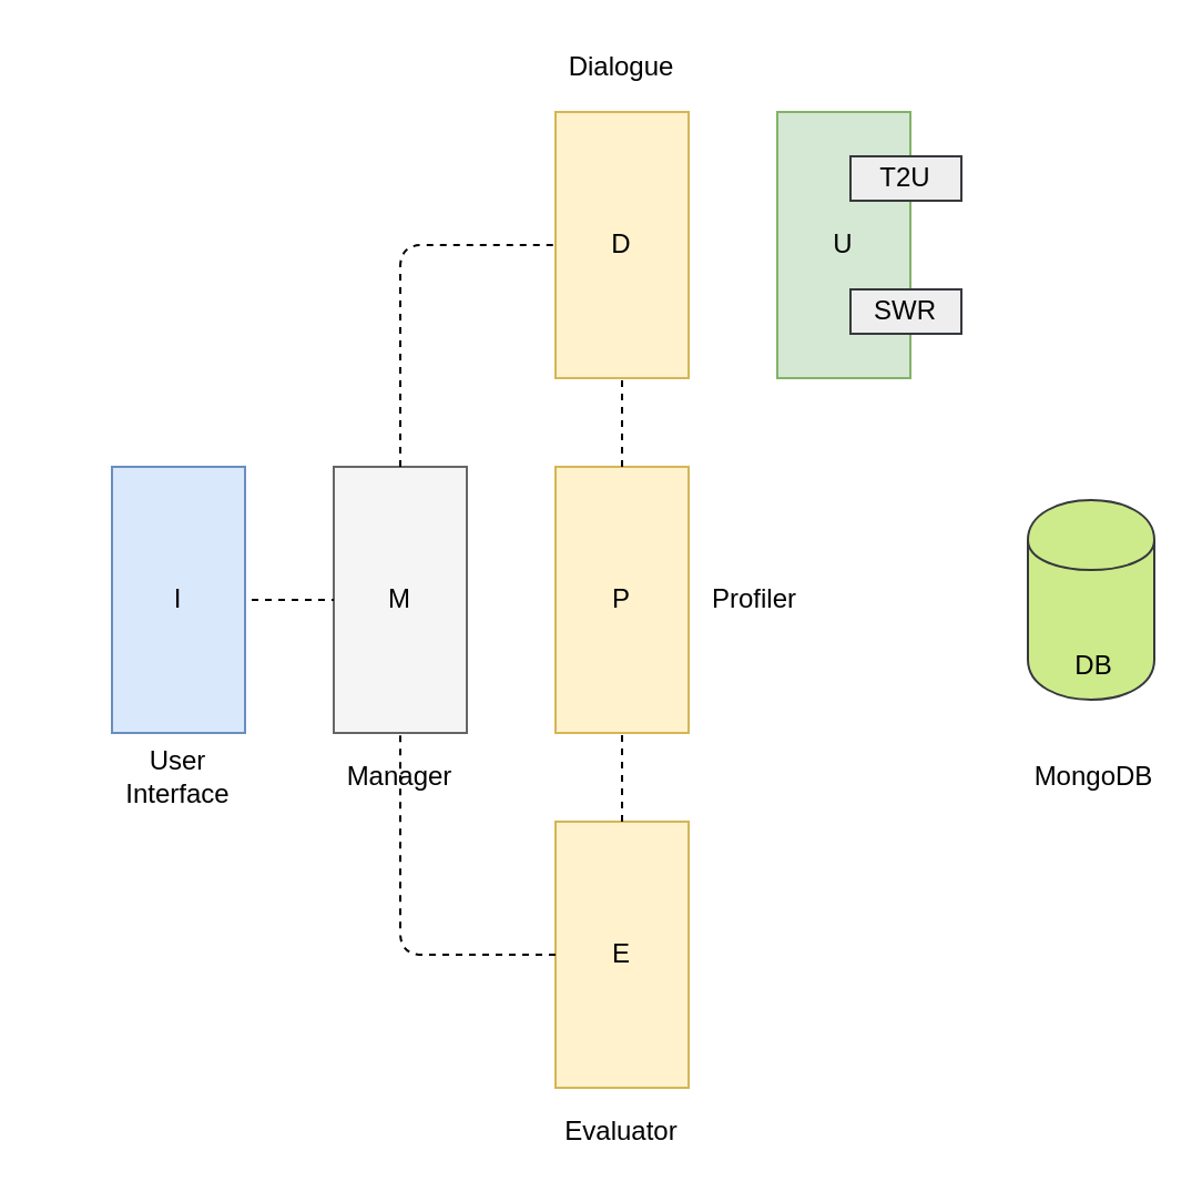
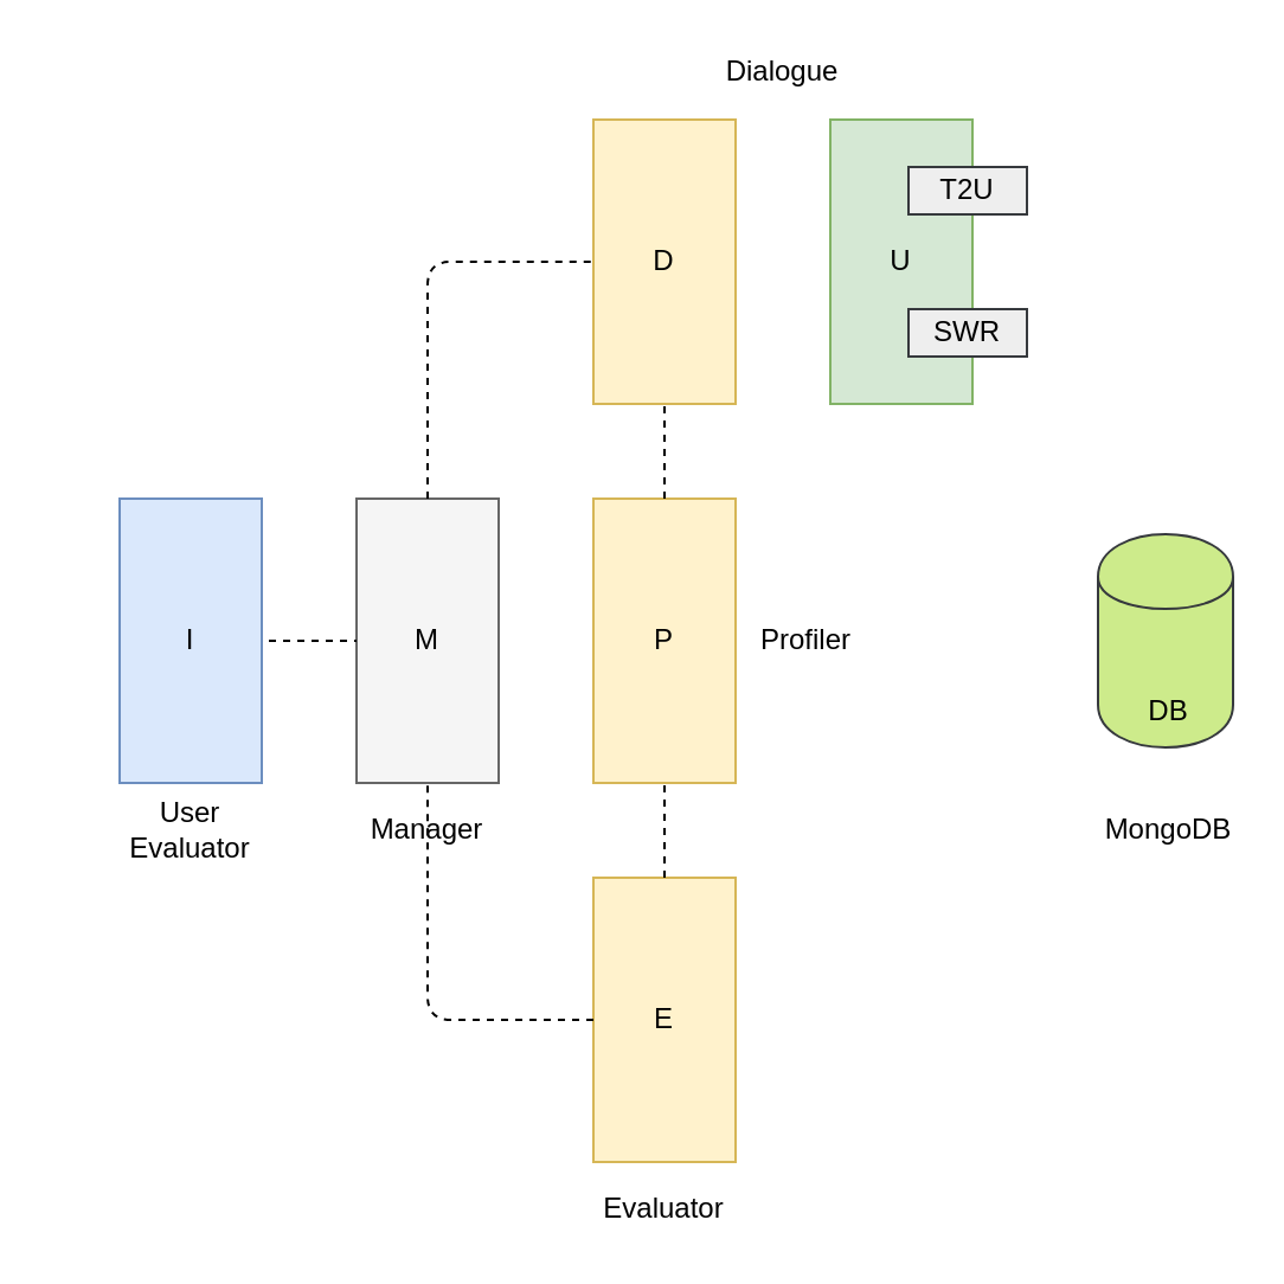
  <mxCell id="0" />
  <mxCell id="1" parent="0" />
  <mxCell id="2" value="" style="shape=cylinder;whiteSpace=wrap;html=1;boundedLbl=1;backgroundOutline=1;fillColor=#cdeb8b;strokeColor=#36393d;" vertex="1" parent="1"><mxGeometry x="463" y="225" width="57" height="90" as="geometry" /></mxCell>
  <mxCell id="3" value="" style="rounded=0;whiteSpace=wrap;html=1;rotation=90;fillColor=#dae8fc;strokeColor=#6c8ebf;" vertex="1" parent="1"><mxGeometry x="20" y="240" width="120" height="60" as="geometry" /></mxCell>
  <mxCell id="4" value="" style="rounded=0;whiteSpace=wrap;html=1;rotation=90;fillColor=#f5f5f5;strokeColor=#666666;fontColor=#333333;" vertex="1" parent="1"><mxGeometry x="120" y="240" width="120" height="60" as="geometry" /></mxCell>
  <mxCell id="5" value="" style="rounded=0;whiteSpace=wrap;html=1;rotation=90;fillColor=#fff2cc;strokeColor=#d6b656;" vertex="1" parent="1"><mxGeometry x="220" y="240" width="120" height="60" as="geometry" /></mxCell>
  <mxCell id="6" value="" style="rounded=0;whiteSpace=wrap;html=1;rotation=90;fillColor=#fff2cc;strokeColor=#d6b656;" vertex="1" parent="1"><mxGeometry x="220" y="80" width="120" height="60" as="geometry" /></mxCell>
  <mxCell id="7" value="" style="rounded=0;whiteSpace=wrap;html=1;rotation=90;fillColor=#fff2cc;strokeColor=#d6b656;" vertex="1" parent="1"><mxGeometry x="220" y="400" width="120" height="60" as="geometry" /></mxCell>
  <mxCell id="8" value="" style="rounded=0;whiteSpace=wrap;html=1;rotation=90;fillColor=#d5e8d4;strokeColor=#82b366;" vertex="1" parent="1"><mxGeometry x="320" y="80" width="120" height="60" as="geometry" /></mxCell>
  <mxCell id="9" value="I" style="text;html=1;strokeColor=none;fillColor=none;align=center;verticalAlign=middle;whiteSpace=wrap;rounded=0;" vertex="1" parent="1"><mxGeometry x="60" y="260" width="40" height="20" as="geometry" /></mxCell>
  <mxCell id="10" value="M" style="text;html=1;strokeColor=none;fillColor=none;align=center;verticalAlign=middle;whiteSpace=wrap;rounded=0;" vertex="1" parent="1"><mxGeometry x="160" y="260" width="40" height="20" as="geometry" /></mxCell>
  <mxCell id="11" value="P" style="text;html=1;strokeColor=none;fillColor=none;align=center;verticalAlign=middle;whiteSpace=wrap;rounded=0;" vertex="1" parent="1"><mxGeometry x="260" y="260" width="40" height="20" as="geometry" /></mxCell>
  <mxCell id="12" value="D" style="text;html=1;strokeColor=none;fillColor=none;align=center;verticalAlign=middle;whiteSpace=wrap;rounded=0;" vertex="1" parent="1"><mxGeometry x="260" y="100" width="40" height="20" as="geometry" /></mxCell>
  <mxCell id="13" value="E" style="text;html=1;strokeColor=none;fillColor=none;align=center;verticalAlign=middle;whiteSpace=wrap;rounded=0;" vertex="1" parent="1"><mxGeometry x="260" y="420" width="40" height="20" as="geometry" /></mxCell>
  <mxCell id="14" value="U" style="text;html=1;strokeColor=none;fillColor=none;align=center;verticalAlign=middle;whiteSpace=wrap;rounded=0;" vertex="1" parent="1"><mxGeometry x="360" y="100" width="40" height="20" as="geometry" /></mxCell>
  <mxCell id="15" value="DB" style="text;html=1;strokeColor=none;fillColor=none;align=center;verticalAlign=middle;whiteSpace=wrap;rounded=0;" vertex="1" parent="1"><mxGeometry x="473" y="290" width="40" height="20" as="geometry" /></mxCell>
- <mxCell id="16" value="User Interface" style="text;html=1;strokeColor=none;fillColor=none;align=center;verticalAlign=middle;whiteSpace=wrap;rounded=0;" vertex="1" parent="1"><mxGeometry x="60" y="340" width="40" height="20" as="geometry" /></mxCell>
+ <mxCell id="16" value="User Evaluator" style="text;html=1;strokeColor=none;fillColor=none;align=center;verticalAlign=middle;whiteSpace=wrap;rounded=0;" vertex="1" parent="1"><mxGeometry x="60" y="340" width="40" height="20" as="geometry" /></mxCell>
  <mxCell id="17" value="Manager" style="text;html=1;strokeColor=none;fillColor=none;align=center;verticalAlign=middle;whiteSpace=wrap;rounded=0;" vertex="1" parent="1"><mxGeometry x="160" y="340" width="40" height="20" as="geometry" /></mxCell>
- <mxCell id="18" value="Dialogue" style="text;html=1;strokeColor=none;fillColor=none;align=center;verticalAlign=middle;whiteSpace=wrap;rounded=0;" vertex="1" parent="1"><mxGeometry x="260" y="20" width="40" height="20" as="geometry" /></mxCell>
+ <mxCell id="18" value="Dialogue" style="text;html=1;strokeColor=none;fillColor=none;align=center;verticalAlign=middle;whiteSpace=wrap;rounded=0;" vertex="1" parent="1"><mxGeometry x="310" y="20" width="40" height="20" as="geometry" /></mxCell>
  <mxCell id="19" value="Evaluator" style="text;html=1;strokeColor=none;fillColor=none;align=center;verticalAlign=middle;whiteSpace=wrap;rounded=0;" vertex="1" parent="1"><mxGeometry x="260" y="500" width="40" height="20" as="geometry" /></mxCell>
  <mxCell id="20" value="Profiler" style="text;html=1;strokeColor=none;fillColor=none;align=center;verticalAlign=middle;whiteSpace=wrap;rounded=0;" vertex="1" parent="1"><mxGeometry x="320" y="260" width="40" height="20" as="geometry" /></mxCell>
  <mxCell id="21" value="" style="rounded=0;whiteSpace=wrap;html=1;fillColor=#eeeeee;strokeColor=#36393d;" vertex="1" parent="1"><mxGeometry x="383" y="70" width="50" height="20" as="geometry" /></mxCell>
  <mxCell id="22" value="" style="rounded=0;whiteSpace=wrap;html=1;fillColor=#eeeeee;strokeColor=#36393d;" vertex="1" parent="1"><mxGeometry x="383" y="130" width="50" height="20" as="geometry" /></mxCell>
  <mxCell id="23" value="T2U" style="text;html=1;strokeColor=none;fillColor=none;align=center;verticalAlign=middle;whiteSpace=wrap;rounded=0;" vertex="1" parent="1"><mxGeometry x="388" y="70" width="40" height="20" as="geometry" /></mxCell>
  <mxCell id="24" value="SWR" style="text;html=1;strokeColor=none;fillColor=none;align=center;verticalAlign=middle;whiteSpace=wrap;rounded=0;" vertex="1" parent="1"><mxGeometry x="388" y="130" width="40" height="20" as="geometry" /></mxCell>
  <mxCell id="25" value="" style="endArrow=none;dashed=1;html=1;exitX=0;exitY=0.5;exitDx=0;exitDy=0;entryX=0.5;entryY=1;entryDx=0;entryDy=0;" edge="1" parent="1" source="4" target="6"><mxGeometry width="50" height="50" relative="1" as="geometry"><mxPoint x="155" y="210" as="sourcePoint" /><mxPoint x="205" y="160" as="targetPoint" /><Array as="points"><mxPoint x="180" y="110" /></Array></mxGeometry></mxCell>
  <mxCell id="26" value="" style="endArrow=none;dashed=1;html=1;entryX=1;entryY=0.5;entryDx=0;entryDy=0;exitX=0.5;exitY=1;exitDx=0;exitDy=0;" edge="1" parent="1" source="7" target="4"><mxGeometry width="50" height="50" relative="1" as="geometry"><mxPoint x="155" y="375" as="sourcePoint" /><mxPoint x="205" y="325" as="targetPoint" /><Array as="points"><mxPoint x="180" y="430" /></Array></mxGeometry></mxCell>
  <mxCell id="27" value="" style="endArrow=none;dashed=1;html=1;entryX=1;entryY=0.5;entryDx=0;entryDy=0;exitX=0;exitY=0.5;exitDx=0;exitDy=0;" edge="1" parent="1" source="7" target="5"><mxGeometry width="50" height="50" relative="1" as="geometry"><mxPoint x="255" y="375" as="sourcePoint" /><mxPoint x="305" y="325" as="targetPoint" /></mxGeometry></mxCell>
  <mxCell id="28" value="" style="endArrow=none;dashed=1;html=1;entryX=1;entryY=0.5;entryDx=0;entryDy=0;exitX=0;exitY=0.5;exitDx=0;exitDy=0;" edge="1" parent="1" source="5" target="6"><mxGeometry width="50" height="50" relative="1" as="geometry"><mxPoint x="255" y="220" as="sourcePoint" /><mxPoint x="305" y="170" as="targetPoint" /></mxGeometry></mxCell>
  <mxCell id="29" value="" style="endArrow=none;dashed=1;html=1;entryX=0.5;entryY=1;entryDx=0;entryDy=0;" edge="1" parent="1" target="4"><mxGeometry width="50" height="50" relative="1" as="geometry"><mxPoint x="113" y="270" as="sourcePoint" /><mxPoint x="150" y="250" as="targetPoint" /></mxGeometry></mxCell>
  <mxCell id="30" value="MongoDB" style="text;html=1;strokeColor=none;fillColor=none;align=center;verticalAlign=middle;whiteSpace=wrap;rounded=0;" vertex="1" parent="1"><mxGeometry x="473" y="340" width="40" height="20" as="geometry" /></mxCell>
